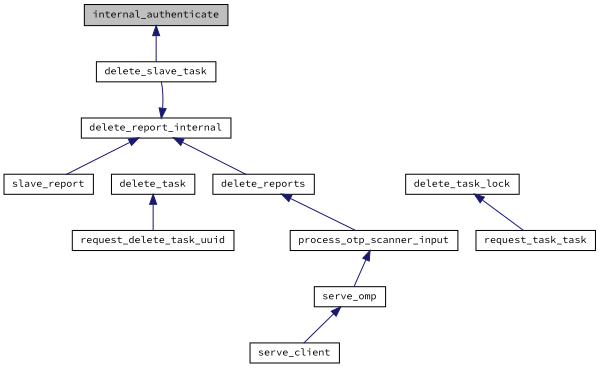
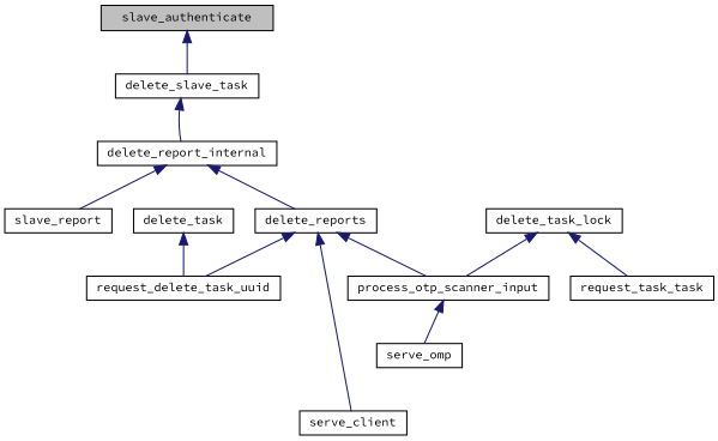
  digraph {
    fontname="Source Code Pro"
    rankdir=TB
    node [color=black fontname="Source Code Pro" fontsize=10 shape=record]
    edge [color=midnightblue dir=back fontname="Source Code Pro" fontsize=10 labelfontname=FreeSans labelfontsize=10 style=solid]
-   n1 [fillcolor=grey75 fontcolor=black height=0.2 label=internal_authenticate style=filled width=0.4]
+   n1 [fillcolor=grey75 fontcolor=black height=0.2 label=slave_authenticate style=filled width=0.4]
    n2 [height=0.2 label=delete_slave_task width=0.4]
    n3 [height=0.2 label=delete_report_internal width=0.4]
    n4 [height=0.2 label=slave_report width=0.4]
    n5 [height=0.2 label=delete_reports width=0.4]
    n6 [height=0.2 label=request_delete_task_uuid width=0.4]
    n7 [height=0.2 label=process_otp_scanner_input width=0.4]
    n8 [height=0.2 label=delete_task width=0.4]
    n9 [height=0.2 label=delete_task_lock width=0.4]
    n10 [height=0.2 label=request_task_task width=0.4]
    n11 [height=0.2 label=serve_omp width=0.4]
    n12 [height=0.2 label=serve_client width=0.4]
    n1 -> n2
-   n3 -> n2
+   n2 -> n3
    n3 -> n4
    n3 -> n5
+   n5 -> n6
    n5 -> n7
    n7 -> n11
    n8 -> n6
+   n9 -> n7
    n9 -> n10
-   n11 -> n12
+   n5 -> n12
  }
